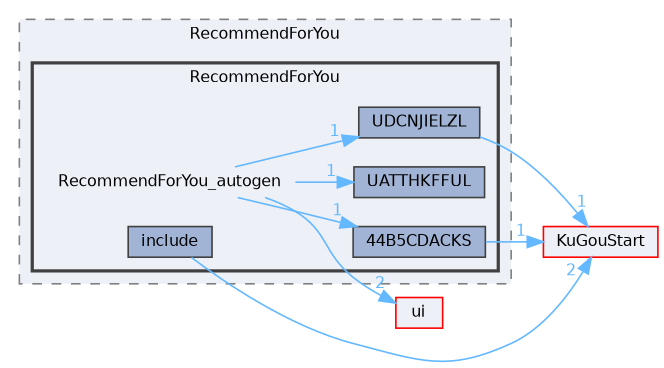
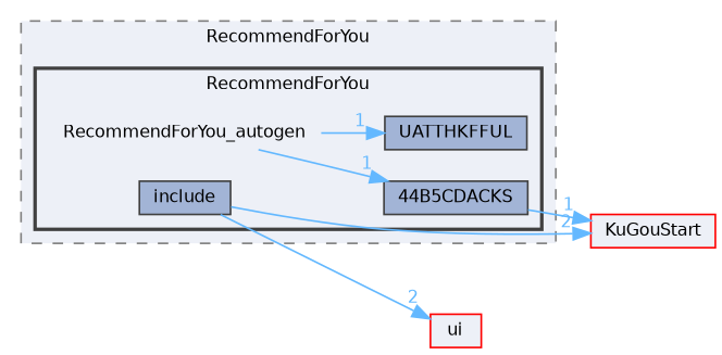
  digraph {
    compound=true
    rankdir=LR
    node [fontname=Helvetica fontsize=10 shape=box color=grey25 fillcolor="#a2b4d6" style=filled]
    edge [color=steelblue1 fontcolor=steelblue1 fontname=Helvetica fontsize=10 headlabel=1 labeldistance=1.5 labelfontname=Helvetica labelfontsize=10]
    n1 [height=0.2 label=RecommendForYou_autogen shape=plaintext width=0.4 color="" fillcolor="" style=""]
    n2 [height=0.2 label="44B5CDACKS" width=0.4]
    n3 [height=0.2 label=include width=0.4]
    n4 [height=0.2 label=UATTHKFFUL width=0.4]
-   n5 [height=0.2 label=UDCNJIELZL width=0.4]
    n6 [color=red fillcolor="#edf0f7" height=0.2 label=KuGouStart width=0.4]
    n7 [color=red fillcolor="#edf0f7" height=0.2 label=ui width=0.4]
    subgraph cluster_1 {
      bgcolor="#edf0f7"
      fontname=Helvetica
      fontsize=10
      label=RecommendForYou
      pencolor=grey50
      style="filled,dashed"
      subgraph cluster_2 {
        bgcolor="#edf0f7"
        fontname=Helvetica
        fontsize=10
        label=RecommendForYou
        pencolor=grey25
        style="filled,bold"
        n1
        n2
        n3
        n4
-       n5
      }
    }
    n1 -> n2
    n1 -> n4
-   n1 -> n5
    n2 -> n6
    n3 -> n6 [headlabel=2]
-   n1 -> n7 [headlabel=2]
-   n5 -> n6
+   n3 -> n7 [headlabel=2]
  }
